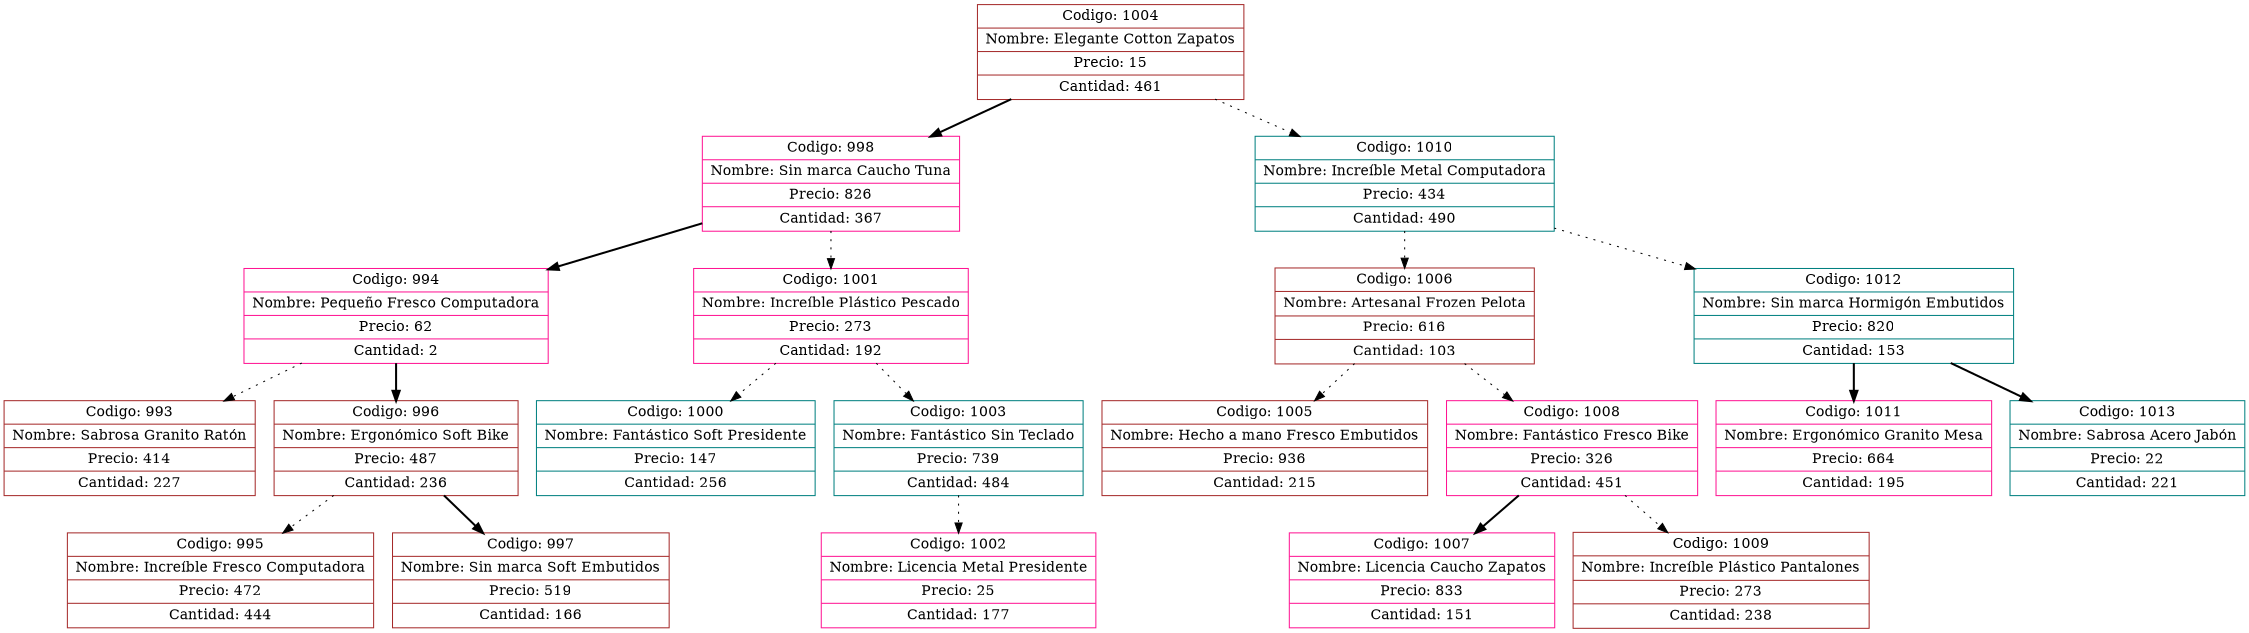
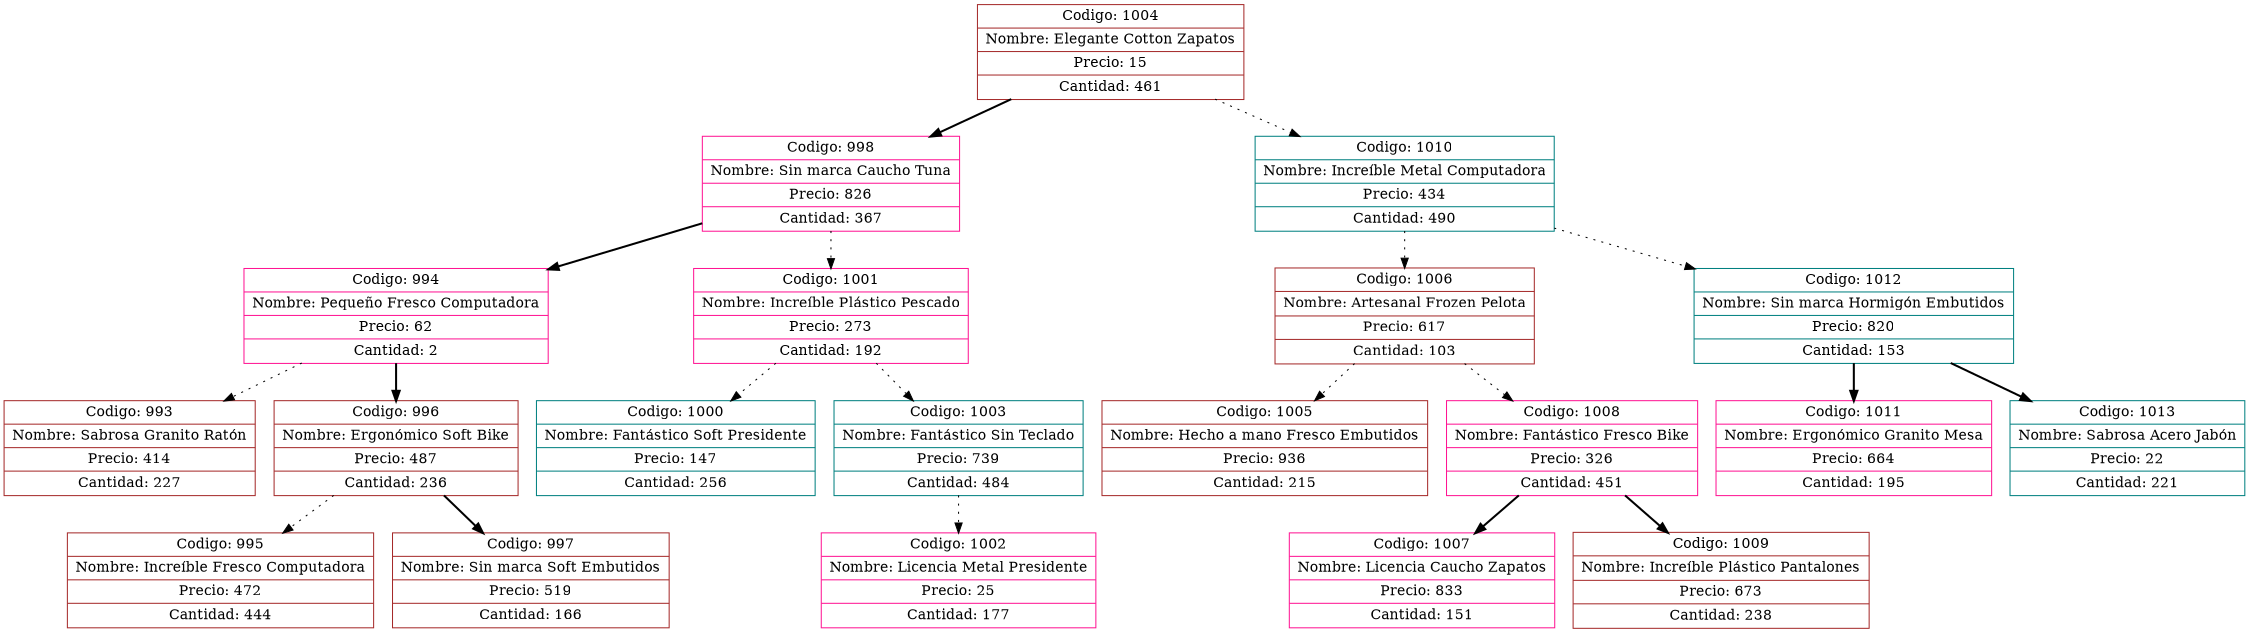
  digraph {
    node [color=brown shape=record]
    edge [style=dotted]
    n1 [label="{ Codigo: 1004 | Nombre: Elegante Cotton Zapatos | Precio: 15 | Cantidad: 461}"]
    n2 [color=deeppink label="{ Codigo: 998 | Nombre: Sin marca Caucho Tuna | Precio: 826 | Cantidad: 367}"]
    n3 [color=teal label="{ Codigo: 1010 | Nombre: Increíble Metal Computadora | Precio: 434 | Cantidad: 490}"]
    n4 [color=deeppink label="{ Codigo: 994 | Nombre: Pequeño Fresco Computadora | Precio: 62 | Cantidad: 2}"]
    n5 [color=deeppink label="{ Codigo: 1001 | Nombre: Increíble Plástico Pescado | Precio: 273 | Cantidad: 192}"]
-   n6 [label="{ Codigo: 1006 | Nombre: Artesanal Frozen Pelota | Precio: 616 | Cantidad: 103}"]
+   n6 [label="{ Codigo: 1006 | Nombre: Artesanal Frozen Pelota | Precio: 617 | Cantidad: 103}"]
    n7 [color=teal label="{ Codigo: 1012 | Nombre: Sin marca Hormigón Embutidos | Precio: 820 | Cantidad: 153}"]
    n8 [label="{ Codigo: 993 | Nombre: Sabrosa Granito Ratón | Precio: 414 | Cantidad: 227}"]
    n9 [label="{ Codigo: 996 | Nombre: Ergonómico Soft Bike | Precio: 487 | Cantidad: 236}"]
    n10 [color=teal label="{ Codigo: 1000 | Nombre: Fantástico Soft Presidente | Precio: 147 | Cantidad: 256}"]
    n11 [color=teal label="{ Codigo: 1003 | Nombre: Fantástico Sin Teclado | Precio: 739 | Cantidad: 484}"]
    n12 [label="{ Codigo: 995 | Nombre: Increíble Fresco Computadora | Precio: 472 | Cantidad: 444}"]
    n13 [label="{ Codigo: 997 | Nombre: Sin marca Soft Embutidos | Precio: 519 | Cantidad: 166}"]
    n14 [color=deeppink label="{ Codigo: 1002 | Nombre: Licencia Metal Presidente | Precio: 25 | Cantidad: 177}"]
    n15 [label="{ Codigo: 1005 | Nombre: Hecho a mano Fresco Embutidos | Precio: 936 | Cantidad: 215}"]
    n16 [color=deeppink label="{ Codigo: 1008 | Nombre: Fantástico Fresco Bike | Precio: 326 | Cantidad: 451}"]
    n17 [color=deeppink label="{ Codigo: 1011 | Nombre: Ergonómico Granito Mesa | Precio: 664 | Cantidad: 195}"]
    n18 [color=teal label="{ Codigo: 1013 | Nombre: Sabrosa Acero Jabón | Precio: 22 | Cantidad: 221}"]
    n19 [color=deeppink label="{ Codigo: 1007 | Nombre: Licencia Caucho Zapatos | Precio: 833 | Cantidad: 151}"]
-   n20 [label="{ Codigo: 1009 | Nombre: Increíble Plástico Pantalones | Precio: 273 | Cantidad: 238}"]
+   n20 [label="{ Codigo: 1009 | Nombre: Increíble Plástico Pantalones | Precio: 673 | Cantidad: 238}"]
    n1 -> n2 [style=bold]
    n1 -> n3
    n2 -> n4 [style=bold]
    n2 -> n5
    n3 -> n6
    n3 -> n7
    n4 -> n8
    n4 -> n9 [style=bold]
    n5 -> n10
    n5 -> n11
    n6 -> n15
    n6 -> n16
    n7 -> n17 [style=bold]
    n7 -> n18 [style=bold]
    n9 -> n12
    n9 -> n13 [style=bold]
    n11 -> n14
    n16 -> n19 [style=bold]
-   n16 -> n20
+   n16 -> n20 [style=bold]
  }
